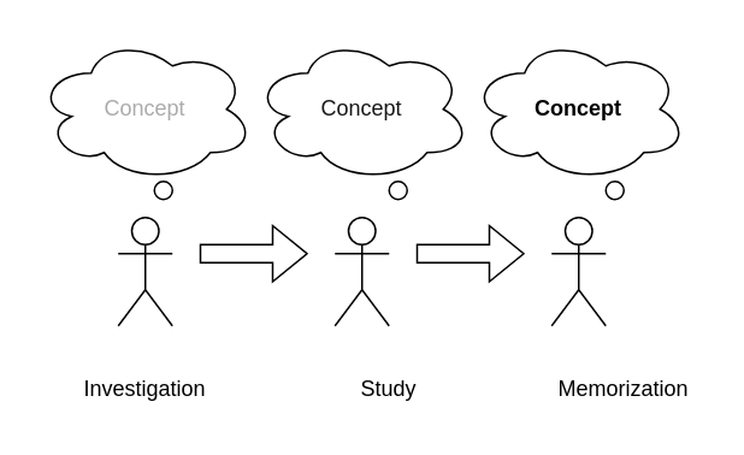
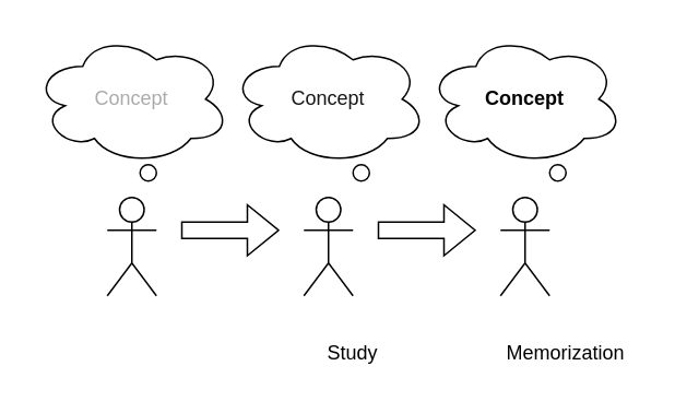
  <mxCell id="0" />
  <mxCell id="1" parent="0" />
  <mxCell id="2" value="" style="shape=umlActor;verticalLabelPosition=bottom;verticalAlign=top;html=1;outlineConnect=0;" parent="1" vertex="1"><mxGeometry x="65" y="120" width="30" height="60" as="geometry" /></mxCell>
  <mxCell id="3" value="" style="ellipse;shape=cloud;whiteSpace=wrap;html=1;" parent="1" vertex="1"><mxGeometry x="20" y="20" width="120" height="80" as="geometry" /></mxCell>
  <mxCell id="4" value="" style="shape=umlActor;verticalLabelPosition=bottom;verticalAlign=top;html=1;outlineConnect=0;" parent="1" vertex="1"><mxGeometry x="185" y="120" width="30" height="60" as="geometry" /></mxCell>
  <mxCell id="5" value="" style="ellipse;shape=cloud;whiteSpace=wrap;html=1;" parent="1" vertex="1"><mxGeometry x="140" y="20" width="120" height="80" as="geometry" /></mxCell>
  <mxCell id="6" value="" style="shape=umlActor;verticalLabelPosition=bottom;verticalAlign=top;html=1;outlineConnect=0;" parent="1" vertex="1"><mxGeometry x="305" y="120" width="30" height="60" as="geometry" /></mxCell>
  <mxCell id="7" value="" style="ellipse;shape=cloud;whiteSpace=wrap;html=1;" parent="1" vertex="1"><mxGeometry x="260" y="20" width="120" height="80" as="geometry" /></mxCell>
  <mxCell id="8" value="" style="shape=flexArrow;endArrow=classic;html=1;rounded=0;" parent="1" edge="1"><mxGeometry width="50" height="50" relative="1" as="geometry"><mxPoint x="230" y="140" as="sourcePoint" /><mxPoint x="290" y="140" as="targetPoint" /></mxGeometry></mxCell>
  <mxCell id="9" value="" style="shape=flexArrow;endArrow=classic;html=1;rounded=0;" parent="1" edge="1"><mxGeometry width="50" height="50" relative="1" as="geometry"><mxPoint x="110" y="140" as="sourcePoint" /><mxPoint x="170" y="140" as="targetPoint" /></mxGeometry></mxCell>
  <mxCell id="10" value="&lt;font color=&quot;#ababab&quot;&gt;Concept&lt;br&gt;&lt;/font&gt;" style="text;html=1;strokeColor=none;fillColor=none;align=center;verticalAlign=middle;whiteSpace=wrap;rounded=0;" parent="1" vertex="1"><mxGeometry x="50" y="45" width="60" height="30" as="geometry" /></mxCell>
  <mxCell id="11" value="&lt;font color=&quot;#171717&quot;&gt;Concept&lt;/font&gt;" style="text;html=1;strokeColor=none;fillColor=none;align=center;verticalAlign=middle;whiteSpace=wrap;rounded=0;" parent="1" vertex="1"><mxGeometry x="170" y="45" width="60" height="30" as="geometry" /></mxCell>
  <mxCell id="12" value="&lt;b&gt;Concept&lt;/b&gt;" style="text;html=1;strokeColor=none;fillColor=none;align=center;verticalAlign=middle;whiteSpace=wrap;rounded=0;" parent="1" vertex="1"><mxGeometry x="290" y="45" width="60" height="30" as="geometry" /></mxCell>
- <mxCell id="13" value="Investigation" style="text;html=1;strokeColor=none;fillColor=none;align=center;verticalAlign=middle;whiteSpace=wrap;rounded=0;" parent="1" vertex="1"><mxGeometry x="35" y="200" width="90" height="30" as="geometry" /></mxCell>
  <mxCell id="14" value="Study" style="text;html=1;strokeColor=none;fillColor=none;align=center;verticalAlign=middle;whiteSpace=wrap;rounded=0;" parent="1" vertex="1"><mxGeometry x="170" y="200" width="90" height="30" as="geometry" /></mxCell>
  <mxCell id="15" value="Memorization" style="text;html=1;strokeColor=none;fillColor=none;align=center;verticalAlign=middle;whiteSpace=wrap;rounded=0;" parent="1" vertex="1"><mxGeometry x="300" y="200" width="90" height="30" as="geometry" /></mxCell>
  <mxCell id="16" value="" style="ellipse;whiteSpace=wrap;html=1;" parent="1" vertex="1"><mxGeometry x="85" y="100" width="10" height="10" as="geometry" /></mxCell>
  <mxCell id="17" value="" style="ellipse;whiteSpace=wrap;html=1;" parent="1" vertex="1"><mxGeometry x="215" y="100" width="10" height="10" as="geometry" /></mxCell>
  <mxCell id="18" value="" style="ellipse;whiteSpace=wrap;html=1;" parent="1" vertex="1"><mxGeometry x="335" y="100" width="10" height="10" as="geometry" /></mxCell>
